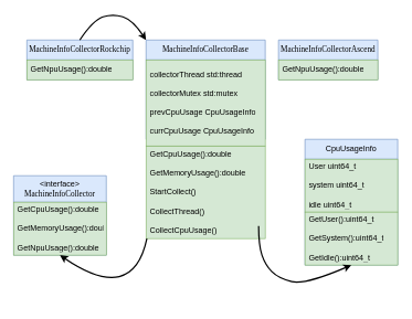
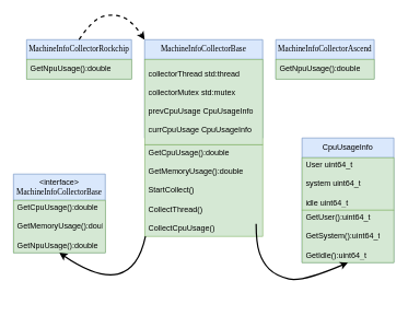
  <mxCell id="0" />
  <mxCell id="1" parent="0" />
  <mxCell id="2" value="&lt;p class=&quot;MsoNormal&quot;&gt;&lt;span style=&quot;mso-spacerun:'yes';font-family:'Times New Roman';mso-fareast-font-family:宋体;&quot;&gt;MachineInfoCollectorRockchip&lt;/span&gt;&lt;/p&gt;" style="swimlane;fontStyle=0;childLayout=stackLayout;horizontal=1;startSize=30;horizontalStack=0;resizeParent=1;resizeParentMax=0;resizeLast=0;collapsible=1;marginBottom=0;whiteSpace=wrap;html=1;fontSize=12;align=center;fillColor=#dae8fc;strokeColor=#6c8ebf;" parent="1" vertex="1"><mxGeometry x="40" y="60" width="160" height="60" as="geometry" /></mxCell>
  <mxCell id="3" value="GetNpuUsage():double" style="text;strokeColor=#82b366;fillColor=#d5e8d4;align=left;verticalAlign=middle;spacingLeft=4;spacingRight=4;overflow=hidden;points=[[0,0.5],[1,0.5]];portConstraint=eastwest;rotatable=0;whiteSpace=wrap;html=1;" parent="2" vertex="1"><mxGeometry y="30" width="160" height="30" as="geometry" /></mxCell>
  <mxCell id="4" value="&lt;p class=&quot;MsoNormal&quot;&gt;&lt;span style=&quot;mso-spacerun:'yes';font-family:'Times New Roman';mso-fareast-font-family:宋体;&quot;&gt;MachineInfoCollectorAscend&lt;/span&gt;&lt;/p&gt;" style="swimlane;fontStyle=0;childLayout=stackLayout;horizontal=1;startSize=30;horizontalStack=0;resizeParent=1;resizeParentMax=0;resizeLast=0;collapsible=1;marginBottom=0;whiteSpace=wrap;html=1;fontSize=12;align=center;fillColor=#dae8fc;strokeColor=#6c8ebf;" parent="1" vertex="1"><mxGeometry x="420" y="60" width="150" height="60" as="geometry" /></mxCell>
  <mxCell id="5" value="GetNpuUsage():double" style="text;strokeColor=#82b366;fillColor=#d5e8d4;align=left;verticalAlign=middle;spacingLeft=4;spacingRight=4;overflow=hidden;points=[[0,0.5],[1,0.5]];portConstraint=eastwest;rotatable=0;whiteSpace=wrap;html=1;" parent="4" vertex="1"><mxGeometry y="30" width="150" height="30" as="geometry" /></mxCell>
- <mxCell id="6" value="" style="curved=1;endArrow=classic;html=1;rounded=0;exitX=0.5;exitY=0;exitDx=0;exitDy=0;entryX=0;entryY=0;entryDx=0;entryDy=0;strokeWidth=2;" parent="1" source="2" target="7" edge="1"><mxGeometry width="50" height="50" relative="1" as="geometry"><mxPoint x="350" y="210" as="sourcePoint" /><mxPoint x="400" y="160" as="targetPoint" /><Array as="points"><mxPoint x="140" y="30" /><mxPoint x="170" y="20" /><mxPoint x="200" y="30" /></Array></mxGeometry></mxCell>
+ <mxCell id="6" value="" style="curved=1;endArrow=classic;html=1;rounded=0;exitX=0.5;exitY=0;exitDx=0;exitDy=0;entryX=0;entryY=0;entryDx=0;entryDy=0;strokeWidth=2;dashed=1;" parent="1" source="2" target="7" edge="1"><mxGeometry width="50" height="50" relative="1" as="geometry"><mxPoint x="350" y="210" as="sourcePoint" /><mxPoint x="400" y="160" as="targetPoint" /><Array as="points"><mxPoint x="140" y="30" /><mxPoint x="170" y="20" /><mxPoint x="200" y="30" /></Array></mxGeometry></mxCell>
  <mxCell id="7" value="&lt;p class=&quot;MsoNormal&quot;&gt;&lt;span style=&quot;mso-spacerun:'yes';font-family:'Times New Roman';mso-fareast-font-family:宋体;&quot;&gt;MachineInfoCollectorBase&lt;/span&gt;&lt;/p&gt;" style="swimlane;fontStyle=0;childLayout=stackLayout;horizontal=1;startSize=30;horizontalStack=0;resizeParent=1;resizeParentMax=0;resizeLast=0;collapsible=1;marginBottom=0;whiteSpace=wrap;html=1;container=0;fillColor=#dae8fc;strokeColor=#6c8ebf;" parent="1" vertex="1"><mxGeometry x="220" y="60" width="180" height="150" as="geometry"><mxRectangle x="200" y="150" width="170" height="50" as="alternateBounds" /></mxGeometry></mxCell>
  <mxCell id="8" value="&lt;div&gt;GetCpuUsage():double&lt;/div&gt;&lt;div&gt;&lt;br&gt;&lt;/div&gt;&lt;div&gt;GetMemoryUsage():double&lt;/div&gt;&lt;div&gt;&lt;br&gt;&lt;/div&gt;&lt;div&gt;StartCollect()&lt;/div&gt;&lt;div&gt;&lt;br&gt;&lt;/div&gt;&lt;div&gt;CollectThread()&lt;/div&gt;&lt;div&gt;&lt;br&gt;&lt;/div&gt;&lt;div&gt;CollectCpuUsage()&lt;/div&gt;" style="text;strokeColor=#82b366;fillColor=#d5e8d4;align=left;verticalAlign=middle;spacingLeft=4;spacingRight=4;overflow=hidden;points=[[0,0.5],[1,0.5]];portConstraint=eastwest;rotatable=0;whiteSpace=wrap;html=1;container=0;" parent="1" vertex="1"><mxGeometry x="220" y="220" width="180" height="140" as="geometry" /></mxCell>
  <mxCell id="9" value="&lt;div&gt;collectorThread std:thread&lt;/div&gt;&lt;div&gt;&lt;br&gt;&lt;/div&gt;&lt;div&gt;collectorMutex std:mutex&lt;/div&gt;&lt;div&gt;&lt;br&gt;&lt;/div&gt;&lt;div&gt;prevCpuUsage CpuUsageInfo&lt;/div&gt;&lt;div&gt;&lt;br&gt;&lt;/div&gt;&lt;div&gt;currCpuUsage CpuUsageInfo&lt;/div&gt;" style="text;strokeColor=#82b366;fillColor=#d5e8d4;align=left;verticalAlign=middle;spacingLeft=4;spacingRight=4;overflow=hidden;points=[[0,0.5],[1,0.5]];portConstraint=eastwest;rotatable=0;whiteSpace=wrap;html=1;container=0;" parent="1" vertex="1"><mxGeometry x="220" y="90" width="180" height="130" as="geometry" /></mxCell>
- <mxCell id="10" value="&lt;div&gt;&amp;lt;interface&amp;gt;&lt;/div&gt;&lt;div&gt;&lt;span style=&quot;mso-spacerun:'yes';font-family:'Times New Roman';mso-fareast-font-family:宋体;&quot;&gt;MachineInfoCollector&lt;/span&gt;&lt;br&gt;&lt;/div&gt;" style="swimlane;fontStyle=0;childLayout=stackLayout;horizontal=1;startSize=40;horizontalStack=0;resizeParent=1;resizeParentMax=0;resizeLast=0;collapsible=1;marginBottom=0;whiteSpace=wrap;html=1;fillColor=#dae8fc;strokeColor=#6c8ebf;" parent="1" vertex="1"><mxGeometry x="20" y="265" width="140" height="120" as="geometry" /></mxCell>
+ <mxCell id="10" value="&lt;div&gt;&amp;lt;interface&amp;gt;&lt;/div&gt;&lt;div&gt;&lt;span style=&quot;mso-spacerun:'yes';font-family:'Times New Roman';mso-fareast-font-family:宋体;&quot;&gt;MachineInfoCollectorBase&lt;/span&gt;&lt;br&gt;&lt;/div&gt;" style="swimlane;fontStyle=0;childLayout=stackLayout;horizontal=1;startSize=40;horizontalStack=0;resizeParent=1;resizeParentMax=0;resizeLast=0;collapsible=1;marginBottom=0;whiteSpace=wrap;html=1;fillColor=#dae8fc;strokeColor=#6c8ebf;" parent="1" vertex="1"><mxGeometry x="20" y="265" width="140" height="120" as="geometry" /></mxCell>
  <mxCell id="11" value="&lt;div&gt;GetCpuUsage():double&lt;/div&gt;&lt;div&gt;&lt;br&gt;&lt;/div&gt;&lt;div&gt;GetMemoryUsage():double&lt;/div&gt;&lt;div&gt;&lt;br&gt;&lt;/div&gt;&lt;div&gt;GetNpuUsage():double&lt;/div&gt;" style="text;strokeColor=#82b366;fillColor=#d5e8d4;align=left;verticalAlign=middle;spacingLeft=4;spacingRight=4;overflow=hidden;points=[[0,0.5],[1,0.5]];portConstraint=eastwest;rotatable=0;whiteSpace=wrap;html=1;" parent="10" vertex="1"><mxGeometry y="40" width="140" height="80" as="geometry" /></mxCell>
  <mxCell id="12" value="CpuUsageInfo" style="swimlane;fontStyle=0;childLayout=stackLayout;horizontal=1;startSize=30;horizontalStack=0;resizeParent=1;resizeParentMax=0;resizeLast=0;collapsible=1;marginBottom=0;whiteSpace=wrap;html=1;fillColor=#dae8fc;strokeColor=#6c8ebf;" parent="1" vertex="1"><mxGeometry x="460" y="210" width="140" height="190" as="geometry" /></mxCell>
  <mxCell id="13" value="&lt;div&gt;User uint64_t&lt;/div&gt;&lt;div&gt;&lt;br&gt;&lt;/div&gt;&lt;div&gt;system uint64_t&lt;/div&gt;&lt;div&gt;&lt;br&gt;&lt;/div&gt;&lt;div&gt;idle uint64_t&lt;/div&gt;" style="text;strokeColor=#82b366;fillColor=#d5e8d4;align=left;verticalAlign=middle;spacingLeft=4;spacingRight=4;overflow=hidden;points=[[0,0.5],[1,0.5]];portConstraint=eastwest;rotatable=0;whiteSpace=wrap;html=1;" parent="12" vertex="1"><mxGeometry y="30" width="140" height="80" as="geometry" /></mxCell>
  <mxCell id="14" value="&lt;div&gt;GetUser():uint64_t&lt;/div&gt;&lt;div&gt;&lt;br&gt;&lt;/div&gt;&lt;div&gt;GetSystem():uint64_t&lt;/div&gt;&lt;div&gt;&lt;br&gt;&lt;/div&gt;&lt;div&gt;GetIdle():uint64_t&lt;/div&gt;" style="text;strokeColor=#82b366;fillColor=#d5e8d4;align=left;verticalAlign=middle;spacingLeft=4;spacingRight=4;overflow=hidden;points=[[0,0.5],[1,0.5]];portConstraint=eastwest;rotatable=0;whiteSpace=wrap;html=1;" parent="12" vertex="1"><mxGeometry y="110" width="140" height="80" as="geometry" /></mxCell>
  <mxCell id="15" value="" style="curved=1;endArrow=classic;html=1;rounded=0;exitX=0.007;exitY=1.001;exitDx=0;exitDy=0;exitPerimeter=0;entryX=0.5;entryY=1;entryDx=0;entryDy=0;strokeWidth=2;" parent="1" source="8" target="10" edge="1"><mxGeometry width="50" height="50" relative="1" as="geometry"><mxPoint x="340" y="350" as="sourcePoint" /><mxPoint x="390" y="300" as="targetPoint" /><Array as="points"><mxPoint x="200" y="460" /></Array></mxGeometry></mxCell>
  <mxCell id="16" value="" style="curved=1;endArrow=classic;html=1;rounded=0;entryX=0.5;entryY=1;entryDx=0;entryDy=0;strokeWidth=2;exitX=1.001;exitY=1.006;exitDx=0;exitDy=0;exitPerimeter=0;" parent="1" target="12" edge="1"><mxGeometry width="50" height="50" relative="1" as="geometry"><mxPoint x="390" y="340.84" as="sourcePoint" /><mxPoint x="423.83" y="410" as="targetPoint" /><Array as="points"><mxPoint x="390" y="370" /><mxPoint x="400" y="400" /><mxPoint x="420" y="420" /><mxPoint x="460" y="430" /></Array></mxGeometry></mxCell>
